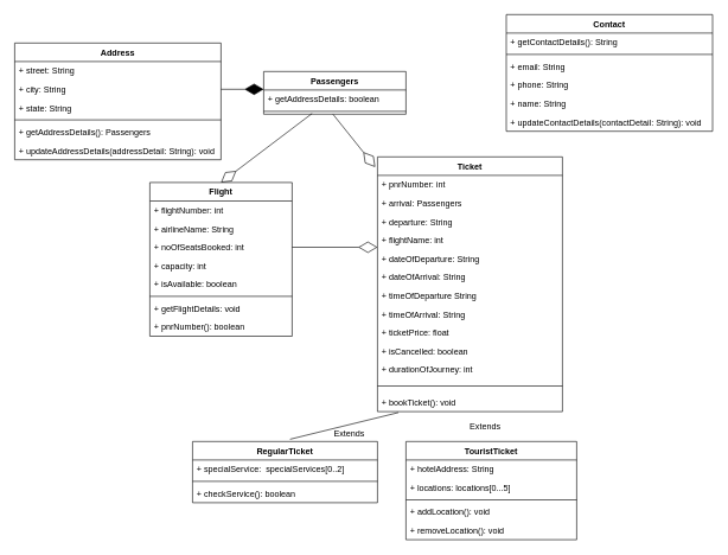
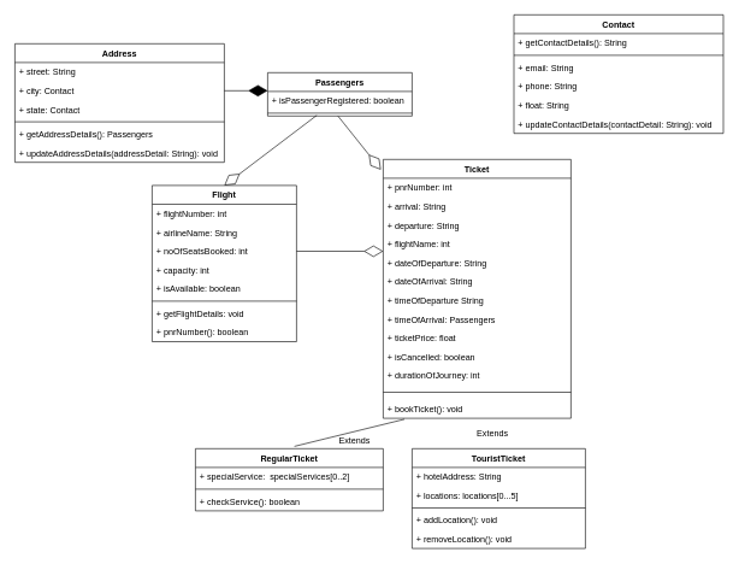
  <mxCell id="0" />
  <mxCell id="1" parent="0" />
  <mxCell id="2" value="Passengers" style="swimlane;fontStyle=1;align=center;verticalAlign=top;childLayout=stackLayout;horizontal=1;startSize=26;horizontalStack=0;resizeParent=1;resizeParentMax=0;resizeLast=0;collapsible=1;marginBottom=0;" parent="1" vertex="1"><mxGeometry x="370" y="100" width="200" height="60" as="geometry"><mxRectangle x="200" y="120" width="80" height="26" as="alternateBounds" /></mxGeometry></mxCell>
- <mxCell id="3" value="+ getAddressDetails: boolean" style="text;strokeColor=none;fillColor=none;align=left;verticalAlign=top;spacingLeft=4;spacingRight=4;overflow=hidden;rotatable=0;points=[[0,0.5],[1,0.5]];portConstraint=eastwest;" parent="2" vertex="1"><mxGeometry y="26" width="200" height="26" as="geometry" /></mxCell>
+ <mxCell id="3" value="+ isPassengerRegistered: boolean" style="text;strokeColor=none;fillColor=none;align=left;verticalAlign=top;spacingLeft=4;spacingRight=4;overflow=hidden;rotatable=0;points=[[0,0.5],[1,0.5]];portConstraint=eastwest;" parent="2" vertex="1"><mxGeometry y="26" width="200" height="26" as="geometry" /></mxCell>
  <mxCell id="4" value="" style="line;strokeWidth=1;fillColor=none;align=left;verticalAlign=middle;spacingTop=-1;spacingLeft=3;spacingRight=3;rotatable=0;labelPosition=right;points=[];portConstraint=eastwest;" parent="2" vertex="1"><mxGeometry y="52" width="200" height="8" as="geometry" /></mxCell>
  <mxCell id="5" value="" style="endArrow=diamondThin;endFill=1;endSize=24;html=1;exitX=1;exitY=0.5;exitDx=0;exitDy=0;entryX=0;entryY=0.5;entryDx=0;entryDy=0;" parent="1" source="15" edge="1"><mxGeometry width="160" relative="1" as="geometry"><mxPoint x="40" y="290" as="sourcePoint" /><mxPoint x="370" y="125" as="targetPoint" /></mxGeometry></mxCell>
  <mxCell id="6" value="Contact" style="swimlane;fontStyle=1;align=center;verticalAlign=top;childLayout=stackLayout;horizontal=1;startSize=26;horizontalStack=0;resizeParent=1;resizeParentMax=0;resizeLast=0;collapsible=1;marginBottom=0;" parent="1" vertex="1"><mxGeometry x="711" y="20" width="290" height="164" as="geometry"><mxRectangle x="200" y="120" width="80" height="26" as="alternateBounds" /></mxGeometry></mxCell>
  <mxCell id="7" value="+ getContactDetails(): String" style="text;strokeColor=none;fillColor=none;align=left;verticalAlign=top;spacingLeft=4;spacingRight=4;overflow=hidden;rotatable=0;points=[[0,0.5],[1,0.5]];portConstraint=eastwest;" parent="6" vertex="1"><mxGeometry y="26" width="290" height="26" as="geometry" /></mxCell>
  <mxCell id="8" value="" style="line;strokeWidth=1;fillColor=none;align=left;verticalAlign=middle;spacingTop=-1;spacingLeft=3;spacingRight=3;rotatable=0;labelPosition=right;points=[];portConstraint=eastwest;" parent="6" vertex="1"><mxGeometry y="52" width="290" height="8" as="geometry" /></mxCell>
  <mxCell id="9" value="+ email: String" style="text;strokeColor=none;fillColor=none;align=left;verticalAlign=top;spacingLeft=4;spacingRight=4;overflow=hidden;rotatable=0;points=[[0,0.5],[1,0.5]];portConstraint=eastwest;" parent="6" vertex="1"><mxGeometry y="60" width="290" height="26" as="geometry" /></mxCell>
  <mxCell id="10" value="+ phone: String" style="text;strokeColor=none;fillColor=none;align=left;verticalAlign=top;spacingLeft=4;spacingRight=4;overflow=hidden;rotatable=0;points=[[0,0.5],[1,0.5]];portConstraint=eastwest;" parent="6" vertex="1"><mxGeometry y="86" width="290" height="26" as="geometry" /></mxCell>
- <mxCell id="11" value="+ name: String" style="text;strokeColor=none;fillColor=none;align=left;verticalAlign=top;spacingLeft=4;spacingRight=4;overflow=hidden;rotatable=0;points=[[0,0.5],[1,0.5]];portConstraint=eastwest;" parent="6" vertex="1"><mxGeometry y="112" width="290" height="26" as="geometry" /></mxCell>
+ <mxCell id="11" value="+ float: String" style="text;strokeColor=none;fillColor=none;align=left;verticalAlign=top;spacingLeft=4;spacingRight=4;overflow=hidden;rotatable=0;points=[[0,0.5],[1,0.5]];portConstraint=eastwest;" parent="6" vertex="1"><mxGeometry y="112" width="290" height="26" as="geometry" /></mxCell>
  <mxCell id="12" value="+ updateContactDetails(contactDetail: String): void" style="text;strokeColor=none;fillColor=none;align=left;verticalAlign=top;spacingLeft=4;spacingRight=4;overflow=hidden;rotatable=0;points=[[0,0.5],[1,0.5]];portConstraint=eastwest;" parent="6" vertex="1"><mxGeometry y="138" width="290" height="26" as="geometry" /></mxCell>
  <mxCell id="13" value="Address" style="swimlane;fontStyle=1;align=center;verticalAlign=top;childLayout=stackLayout;horizontal=1;startSize=26;horizontalStack=0;resizeParent=1;resizeParentMax=0;resizeLast=0;collapsible=1;marginBottom=0;" parent="1" vertex="1"><mxGeometry x="20" y="60" width="290" height="164" as="geometry"><mxRectangle x="200" y="120" width="80" height="26" as="alternateBounds" /></mxGeometry></mxCell>
  <mxCell id="14" value="+ street: String" style="text;strokeColor=none;fillColor=none;align=left;verticalAlign=top;spacingLeft=4;spacingRight=4;overflow=hidden;rotatable=0;points=[[0,0.5],[1,0.5]];portConstraint=eastwest;" parent="13" vertex="1"><mxGeometry y="26" width="290" height="26" as="geometry" /></mxCell>
- <mxCell id="15" value="+ city: String" style="text;strokeColor=none;fillColor=none;align=left;verticalAlign=top;spacingLeft=4;spacingRight=4;overflow=hidden;rotatable=0;points=[[0,0.5],[1,0.5]];portConstraint=eastwest;" parent="13" vertex="1"><mxGeometry y="52" width="290" height="26" as="geometry" /></mxCell>
- <mxCell id="16" value="+ state: String" style="text;strokeColor=none;fillColor=none;align=left;verticalAlign=top;spacingLeft=4;spacingRight=4;overflow=hidden;rotatable=0;points=[[0,0.5],[1,0.5]];portConstraint=eastwest;" parent="13" vertex="1"><mxGeometry y="78" width="290" height="26" as="geometry" /></mxCell>
+ <mxCell id="15" value="+ city: Contact" style="text;strokeColor=none;fillColor=none;align=left;verticalAlign=top;spacingLeft=4;spacingRight=4;overflow=hidden;rotatable=0;points=[[0,0.5],[1,0.5]];portConstraint=eastwest;" parent="13" vertex="1"><mxGeometry y="52" width="290" height="26" as="geometry" /></mxCell>
+ <mxCell id="16" value="+ state: Contact" style="text;strokeColor=none;fillColor=none;align=left;verticalAlign=top;spacingLeft=4;spacingRight=4;overflow=hidden;rotatable=0;points=[[0,0.5],[1,0.5]];portConstraint=eastwest;" parent="13" vertex="1"><mxGeometry y="78" width="290" height="26" as="geometry" /></mxCell>
  <mxCell id="17" value="" style="line;strokeWidth=1;fillColor=none;align=left;verticalAlign=middle;spacingTop=-1;spacingLeft=3;spacingRight=3;rotatable=0;labelPosition=right;points=[];portConstraint=eastwest;" parent="13" vertex="1"><mxGeometry y="104" width="290" height="8" as="geometry" /></mxCell>
  <mxCell id="18" value="+ getAddressDetails(): Passengers" style="text;strokeColor=none;fillColor=none;align=left;verticalAlign=top;spacingLeft=4;spacingRight=4;overflow=hidden;rotatable=0;points=[[0,0.5],[1,0.5]];portConstraint=eastwest;" parent="13" vertex="1"><mxGeometry y="112" width="290" height="26" as="geometry" /></mxCell>
  <mxCell id="19" value="+ updateAddressDetails(addressDetail: String): void" style="text;strokeColor=none;fillColor=none;align=left;verticalAlign=top;spacingLeft=4;spacingRight=4;overflow=hidden;rotatable=0;points=[[0,0.5],[1,0.5]];portConstraint=eastwest;" parent="13" vertex="1"><mxGeometry y="138" width="290" height="26" as="geometry" /></mxCell>
  <mxCell id="20" value="Ticket" style="swimlane;fontStyle=1;align=center;verticalAlign=top;childLayout=stackLayout;horizontal=1;startSize=26;horizontalStack=0;resizeParent=1;resizeParentMax=0;resizeLast=0;collapsible=1;marginBottom=0;" parent="1" vertex="1"><mxGeometry x="530" y="220" width="260" height="358" as="geometry"><mxRectangle x="200" y="120" width="80" height="26" as="alternateBounds" /></mxGeometry></mxCell>
  <mxCell id="21" value="+ pnrNumber: int" style="text;strokeColor=none;fillColor=none;align=left;verticalAlign=top;spacingLeft=4;spacingRight=4;overflow=hidden;rotatable=0;points=[[0,0.5],[1,0.5]];portConstraint=eastwest;" parent="20" vertex="1"><mxGeometry y="26" width="260" height="26" as="geometry" /></mxCell>
- <mxCell id="22" value="+ arrival: Passengers" style="text;strokeColor=none;fillColor=none;align=left;verticalAlign=top;spacingLeft=4;spacingRight=4;overflow=hidden;rotatable=0;points=[[0,0.5],[1,0.5]];portConstraint=eastwest;" parent="20" vertex="1"><mxGeometry y="52" width="260" height="26" as="geometry" /></mxCell>
+ <mxCell id="22" value="+ arrival: String" style="text;strokeColor=none;fillColor=none;align=left;verticalAlign=top;spacingLeft=4;spacingRight=4;overflow=hidden;rotatable=0;points=[[0,0.5],[1,0.5]];portConstraint=eastwest;" parent="20" vertex="1"><mxGeometry y="52" width="260" height="26" as="geometry" /></mxCell>
  <mxCell id="23" value="+ departure: String" style="text;strokeColor=none;fillColor=none;align=left;verticalAlign=top;spacingLeft=4;spacingRight=4;overflow=hidden;rotatable=0;points=[[0,0.5],[1,0.5]];portConstraint=eastwest;" parent="20" vertex="1"><mxGeometry y="78" width="260" height="26" as="geometry" /></mxCell>
  <mxCell id="24" value="+ flightName: int" style="text;strokeColor=none;fillColor=none;align=left;verticalAlign=top;spacingLeft=4;spacingRight=4;overflow=hidden;rotatable=0;points=[[0,0.5],[1,0.5]];portConstraint=eastwest;" parent="20" vertex="1"><mxGeometry y="104" width="260" height="26" as="geometry" /></mxCell>
  <mxCell id="25" value="+ dateOfDeparture: String" style="text;strokeColor=none;fillColor=none;align=left;verticalAlign=top;spacingLeft=4;spacingRight=4;overflow=hidden;rotatable=0;points=[[0,0.5],[1,0.5]];portConstraint=eastwest;" parent="20" vertex="1"><mxGeometry y="130" width="260" height="26" as="geometry" /></mxCell>
  <mxCell id="26" value="+ dateOfArrival: String" style="text;strokeColor=none;fillColor=none;align=left;verticalAlign=top;spacingLeft=4;spacingRight=4;overflow=hidden;rotatable=0;points=[[0,0.5],[1,0.5]];portConstraint=eastwest;" parent="20" vertex="1"><mxGeometry y="156" width="260" height="26" as="geometry" /></mxCell>
  <mxCell id="27" value="+ timeOfDeparture String" style="text;strokeColor=none;fillColor=none;align=left;verticalAlign=top;spacingLeft=4;spacingRight=4;overflow=hidden;rotatable=0;points=[[0,0.5],[1,0.5]];portConstraint=eastwest;" parent="20" vertex="1"><mxGeometry y="182" width="260" height="26" as="geometry" /></mxCell>
- <mxCell id="28" value="+ timeOfArrival: String" style="text;strokeColor=none;fillColor=none;align=left;verticalAlign=top;spacingLeft=4;spacingRight=4;overflow=hidden;rotatable=0;points=[[0,0.5],[1,0.5]];portConstraint=eastwest;" parent="20" vertex="1"><mxGeometry y="208" width="260" height="26" as="geometry" /></mxCell>
+ <mxCell id="28" value="+ timeOfArrival: Passengers" style="text;strokeColor=none;fillColor=none;align=left;verticalAlign=top;spacingLeft=4;spacingRight=4;overflow=hidden;rotatable=0;points=[[0,0.5],[1,0.5]];portConstraint=eastwest;" parent="20" vertex="1"><mxGeometry y="208" width="260" height="26" as="geometry" /></mxCell>
  <mxCell id="29" value="+ ticketPrice: float" style="text;strokeColor=none;fillColor=none;align=left;verticalAlign=top;spacingLeft=4;spacingRight=4;overflow=hidden;rotatable=0;points=[[0,0.5],[1,0.5]];portConstraint=eastwest;" vertex="1" parent="20"><mxGeometry y="234" width="260" height="26" as="geometry" /></mxCell>
  <mxCell id="30" value="+ isCancelled: boolean" style="text;strokeColor=none;fillColor=none;align=left;verticalAlign=top;spacingLeft=4;spacingRight=4;overflow=hidden;rotatable=0;points=[[0,0.5],[1,0.5]];portConstraint=eastwest;" vertex="1" parent="20"><mxGeometry y="260" width="260" height="26" as="geometry" /></mxCell>
  <mxCell id="31" value="+ durationOfJourney: int" style="text;strokeColor=none;fillColor=none;align=left;verticalAlign=top;spacingLeft=4;spacingRight=4;overflow=hidden;rotatable=0;points=[[0,0.5],[1,0.5]];portConstraint=eastwest;" vertex="1" parent="20"><mxGeometry y="286" width="260" height="26" as="geometry" /></mxCell>
  <mxCell id="32" value="" style="line;strokeWidth=1;fillColor=none;align=left;verticalAlign=middle;spacingTop=-1;spacingLeft=3;spacingRight=3;rotatable=0;labelPosition=right;points=[];portConstraint=eastwest;" parent="20" vertex="1"><mxGeometry y="312" width="260" height="20" as="geometry" /></mxCell>
  <mxCell id="33" value="+ bookTicket(): void" style="text;strokeColor=none;fillColor=none;align=left;verticalAlign=top;spacingLeft=4;spacingRight=4;overflow=hidden;rotatable=0;points=[[0,0.5],[1,0.5]];portConstraint=eastwest;" parent="20" vertex="1"><mxGeometry y="332" width="260" height="26" as="geometry" /></mxCell>
  <mxCell id="34" value="Flight" style="swimlane;fontStyle=1;align=center;verticalAlign=top;childLayout=stackLayout;horizontal=1;startSize=26;horizontalStack=0;resizeParent=1;resizeParentMax=0;resizeLast=0;collapsible=1;marginBottom=0;" parent="1" vertex="1"><mxGeometry x="210" y="256" width="200" height="216" as="geometry"><mxRectangle x="200" y="120" width="80" height="26" as="alternateBounds" /></mxGeometry></mxCell>
  <mxCell id="35" value="+ flightNumber: int" style="text;strokeColor=none;fillColor=none;align=left;verticalAlign=top;spacingLeft=4;spacingRight=4;overflow=hidden;rotatable=0;points=[[0,0.5],[1,0.5]];portConstraint=eastwest;" parent="34" vertex="1"><mxGeometry y="26" width="200" height="26" as="geometry" /></mxCell>
  <mxCell id="36" value="+ airlineName: String" style="text;strokeColor=none;fillColor=none;align=left;verticalAlign=top;spacingLeft=4;spacingRight=4;overflow=hidden;rotatable=0;points=[[0,0.5],[1,0.5]];portConstraint=eastwest;" parent="34" vertex="1"><mxGeometry y="52" width="200" height="26" as="geometry" /></mxCell>
  <mxCell id="37" value="+ noOfSeatsBooked: int" style="text;strokeColor=none;fillColor=none;align=left;verticalAlign=top;spacingLeft=4;spacingRight=4;overflow=hidden;rotatable=0;points=[[0,0.5],[1,0.5]];portConstraint=eastwest;" parent="34" vertex="1"><mxGeometry y="78" width="200" height="26" as="geometry" /></mxCell>
  <mxCell id="38" value="+ capacity: int" style="text;strokeColor=none;fillColor=none;align=left;verticalAlign=top;spacingLeft=4;spacingRight=4;overflow=hidden;rotatable=0;points=[[0,0.5],[1,0.5]];portConstraint=eastwest;" parent="34" vertex="1"><mxGeometry y="104" width="200" height="26" as="geometry" /></mxCell>
  <mxCell id="39" value="+ isAvailable: boolean" style="text;strokeColor=none;fillColor=none;align=left;verticalAlign=top;spacingLeft=4;spacingRight=4;overflow=hidden;rotatable=0;points=[[0,0.5],[1,0.5]];portConstraint=eastwest;" vertex="1" parent="34"><mxGeometry y="130" width="200" height="26" as="geometry" /></mxCell>
  <mxCell id="40" value="" style="line;strokeWidth=1;fillColor=none;align=left;verticalAlign=middle;spacingTop=-1;spacingLeft=3;spacingRight=3;rotatable=0;labelPosition=right;points=[];portConstraint=eastwest;" parent="34" vertex="1"><mxGeometry y="156" width="200" height="8" as="geometry" /></mxCell>
  <mxCell id="41" value="+ getFlightDetails: void" style="text;strokeColor=none;fillColor=none;align=left;verticalAlign=top;spacingLeft=4;spacingRight=4;overflow=hidden;rotatable=0;points=[[0,0.5],[1,0.5]];portConstraint=eastwest;" parent="34" vertex="1"><mxGeometry y="164" width="200" height="26" as="geometry" /></mxCell>
  <mxCell id="42" value="+ pnrNumber(): boolean" style="text;strokeColor=none;fillColor=none;align=left;verticalAlign=top;spacingLeft=4;spacingRight=4;overflow=hidden;rotatable=0;points=[[0,0.5],[1,0.5]];portConstraint=eastwest;" vertex="1" parent="34"><mxGeometry y="190" width="200" height="26" as="geometry" /></mxCell>
  <mxCell id="43" value="RegularTicket" style="swimlane;fontStyle=1;align=center;verticalAlign=top;childLayout=stackLayout;horizontal=1;startSize=26;horizontalStack=0;resizeParent=1;resizeParentMax=0;resizeLast=0;collapsible=1;marginBottom=0;" parent="1" vertex="1"><mxGeometry x="270" y="620" width="260" height="86" as="geometry"><mxRectangle x="200" y="120" width="80" height="26" as="alternateBounds" /></mxGeometry></mxCell>
  <mxCell id="44" value="+ specialService:  specialServices[0..2]" style="text;strokeColor=none;fillColor=none;align=left;verticalAlign=top;spacingLeft=4;spacingRight=4;overflow=hidden;rotatable=0;points=[[0,0.5],[1,0.5]];portConstraint=eastwest;" parent="43" vertex="1"><mxGeometry y="26" width="260" height="26" as="geometry" /></mxCell>
  <mxCell id="45" value="" style="line;strokeWidth=1;fillColor=none;align=left;verticalAlign=middle;spacingTop=-1;spacingLeft=3;spacingRight=3;rotatable=0;labelPosition=right;points=[];portConstraint=eastwest;" parent="43" vertex="1"><mxGeometry y="52" width="260" height="8" as="geometry" /></mxCell>
  <mxCell id="46" value="+ checkService(): boolean" style="text;strokeColor=none;fillColor=none;align=left;verticalAlign=top;spacingLeft=4;spacingRight=4;overflow=hidden;rotatable=0;points=[[0,0.5],[1,0.5]];portConstraint=eastwest;" parent="43" vertex="1"><mxGeometry y="60" width="260" height="26" as="geometry" /></mxCell>
  <mxCell id="47" value="TouristTicket" style="swimlane;fontStyle=1;align=center;verticalAlign=top;childLayout=stackLayout;horizontal=1;startSize=26;horizontalStack=0;resizeParent=1;resizeParentMax=0;resizeLast=0;collapsible=1;marginBottom=0;" parent="1" vertex="1"><mxGeometry x="570" y="620" width="240" height="138" as="geometry"><mxRectangle x="200" y="120" width="80" height="26" as="alternateBounds" /></mxGeometry></mxCell>
  <mxCell id="48" value="+ hotelAddress: String" style="text;strokeColor=none;fillColor=none;align=left;verticalAlign=top;spacingLeft=4;spacingRight=4;overflow=hidden;rotatable=0;points=[[0,0.5],[1,0.5]];portConstraint=eastwest;" parent="47" vertex="1"><mxGeometry y="26" width="240" height="26" as="geometry" /></mxCell>
  <mxCell id="49" value="+ locations: locations[0...5]" style="text;strokeColor=none;fillColor=none;align=left;verticalAlign=top;spacingLeft=4;spacingRight=4;overflow=hidden;rotatable=0;points=[[0,0.5],[1,0.5]];portConstraint=eastwest;" parent="47" vertex="1"><mxGeometry y="52" width="240" height="26" as="geometry" /></mxCell>
  <mxCell id="50" value="" style="line;strokeWidth=1;fillColor=none;align=left;verticalAlign=middle;spacingTop=-1;spacingLeft=3;spacingRight=3;rotatable=0;labelPosition=right;points=[];portConstraint=eastwest;" parent="47" vertex="1"><mxGeometry y="78" width="240" height="8" as="geometry" /></mxCell>
  <mxCell id="51" value="+ addLocation(): void" style="text;strokeColor=none;fillColor=none;align=left;verticalAlign=top;spacingLeft=4;spacingRight=4;overflow=hidden;rotatable=0;points=[[0,0.5],[1,0.5]];portConstraint=eastwest;" parent="47" vertex="1"><mxGeometry y="86" width="240" height="26" as="geometry" /></mxCell>
  <mxCell id="52" value="+ removeLocation(): void" style="text;strokeColor=none;fillColor=none;align=left;verticalAlign=top;spacingLeft=4;spacingRight=4;overflow=hidden;rotatable=0;points=[[0,0.5],[1,0.5]];portConstraint=eastwest;" vertex="1" parent="47"><mxGeometry y="112" width="240" height="26" as="geometry" /></mxCell>
  <mxCell id="53" value="" style="endArrow=diamondThin;endFill=0;endSize=24;html=1;exitX=0.34;exitY=0.875;exitDx=0;exitDy=0;entryX=0.5;entryY=0;entryDx=0;entryDy=0;exitPerimeter=0;" edge="1" parent="1" source="4" target="34"><mxGeometry width="160" relative="1" as="geometry"><mxPoint x="380" y="220" as="sourcePoint" /><mxPoint x="440" y="220" as="targetPoint" /></mxGeometry></mxCell>
  <mxCell id="54" value="" style="endArrow=diamondThin;endFill=0;endSize=24;html=1;exitX=0.487;exitY=1;exitDx=0;exitDy=0;exitPerimeter=0;entryX=-0.012;entryY=0.04;entryDx=0;entryDy=0;entryPerimeter=0;" edge="1" parent="1" source="4" target="20"><mxGeometry width="160" relative="1" as="geometry"><mxPoint x="431" y="169" as="sourcePoint" /><mxPoint x="320" y="266" as="targetPoint" /></mxGeometry></mxCell>
  <mxCell id="55" value="" style="endArrow=diamondThin;endFill=0;endSize=24;html=1;exitX=1;exitY=0.5;exitDx=0;exitDy=0;" edge="1" parent="1" source="37"><mxGeometry width="160" relative="1" as="geometry"><mxPoint x="436.17" y="320" as="sourcePoint" /><mxPoint x="530" y="347" as="targetPoint" /></mxGeometry></mxCell>
  <mxCell id="56" value="" style="edgeStyle=none;html=1;endSize=12;endArrow=none;endFill=0;exitX=0.527;exitY=-0.037;exitDx=0;exitDy=0;entryX=0.113;entryY=1.051;entryDx=0;entryDy=0;entryPerimeter=0;exitPerimeter=0;" edge="1" parent="1" source="43" target="33"><mxGeometry width="160" relative="1" as="geometry"><mxPoint x="376" y="521.01" as="sourcePoint" /><mxPoint x="530" y="450.002" as="targetPoint" /></mxGeometry></mxCell>
  <mxCell id="57" value="Extends" style="text;html=1;align=center;verticalAlign=middle;resizable=0;points=[];autosize=1;strokeColor=none;fillColor=none;" vertex="1" parent="1"><mxGeometry x="460" y="600" width="60" height="20" as="geometry" /></mxCell>
  <mxCell id="58" value="Extends" style="text;html=1;align=center;verticalAlign=middle;resizable=0;points=[];autosize=1;strokeColor=none;fillColor=none;" vertex="1" parent="1"><mxGeometry x="651" y="590" width="60" height="20" as="geometry" /></mxCell>
